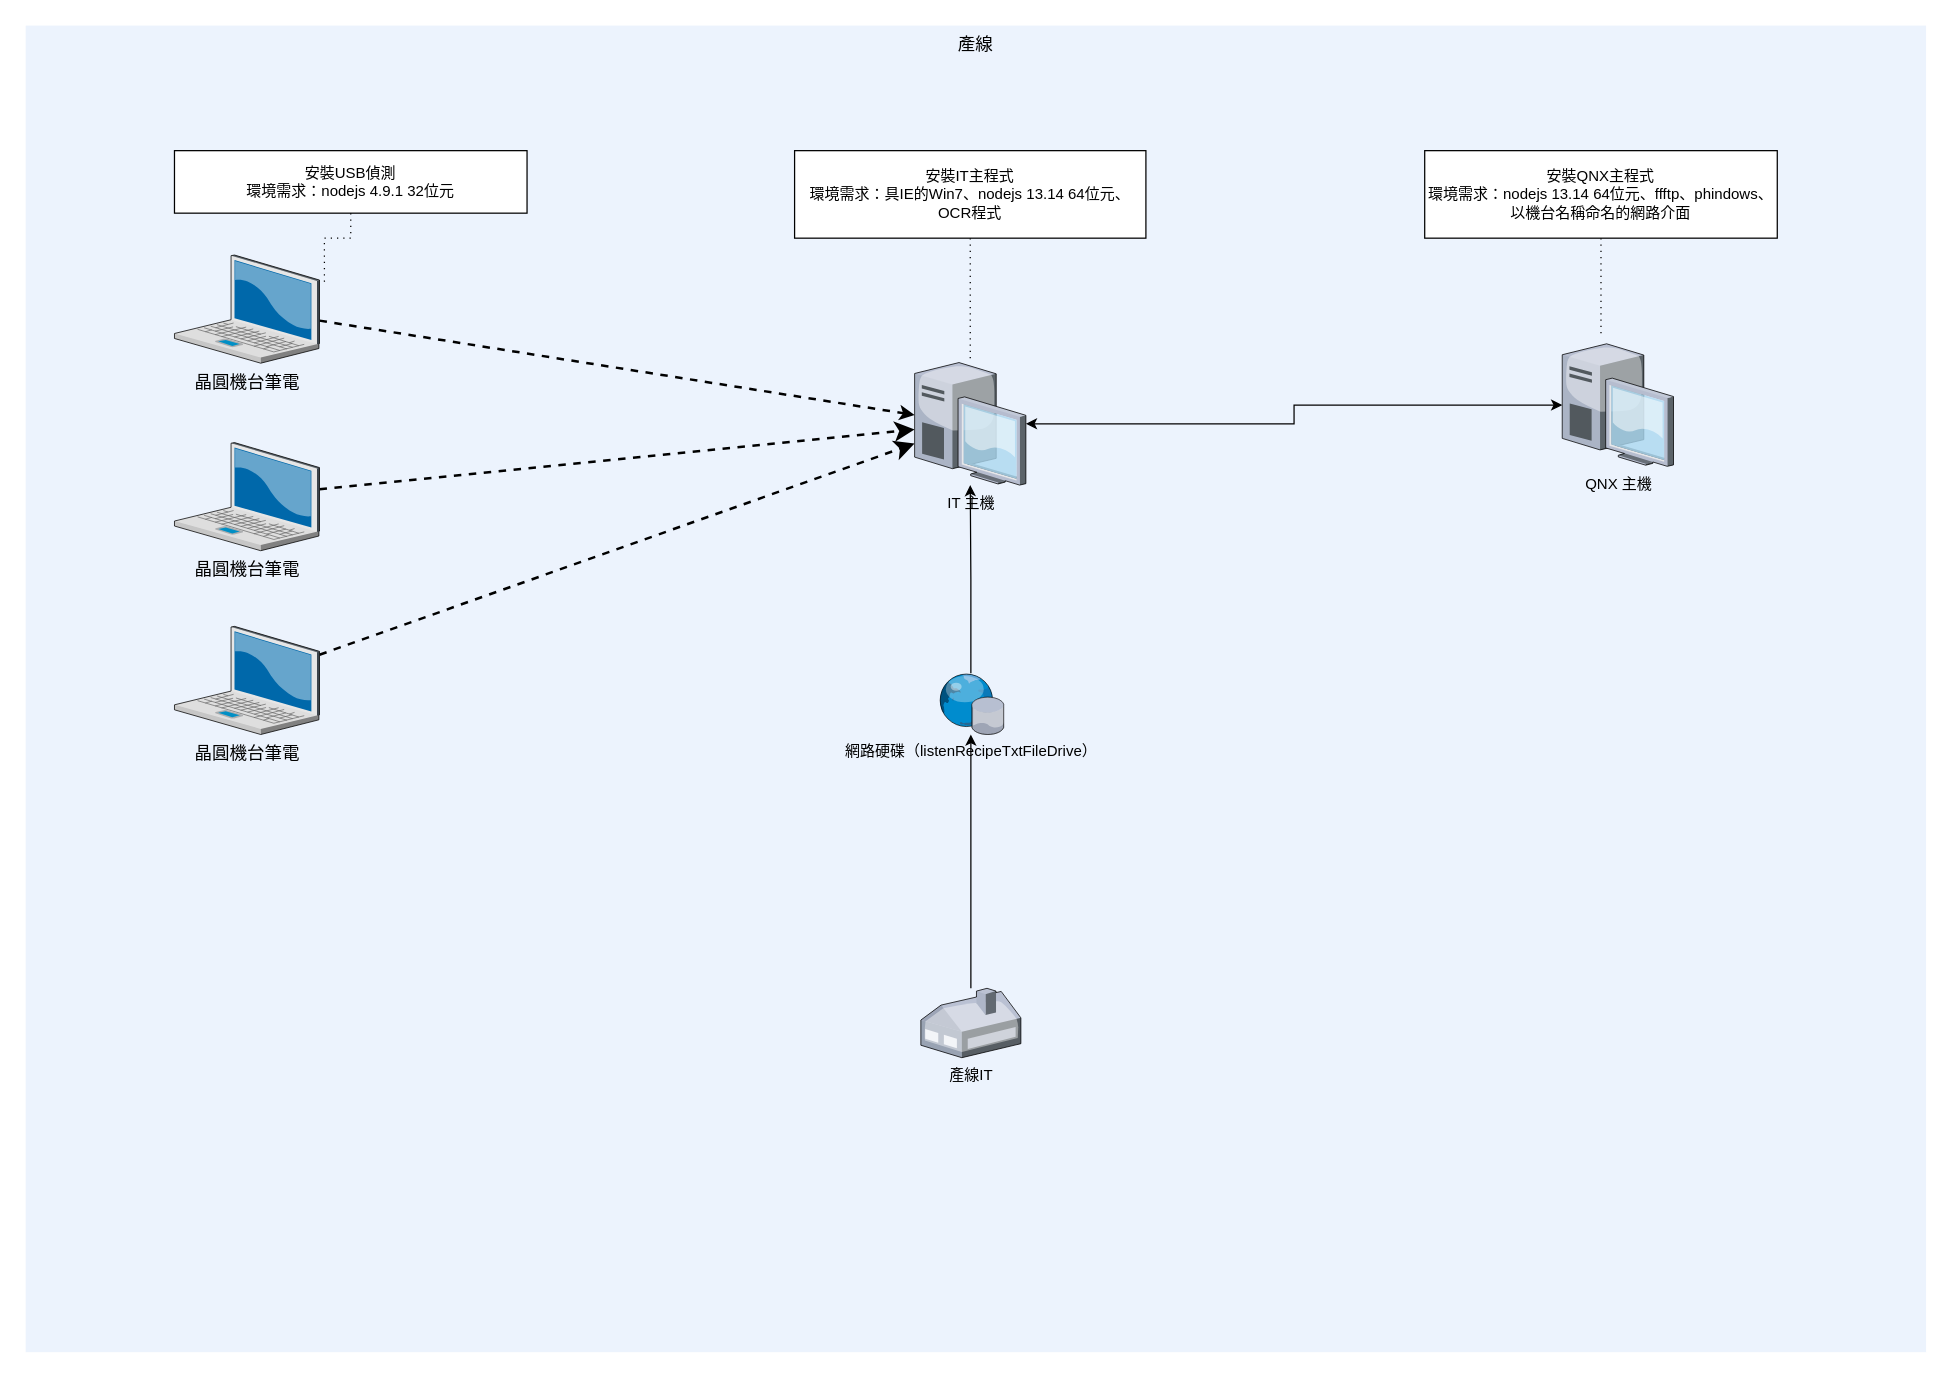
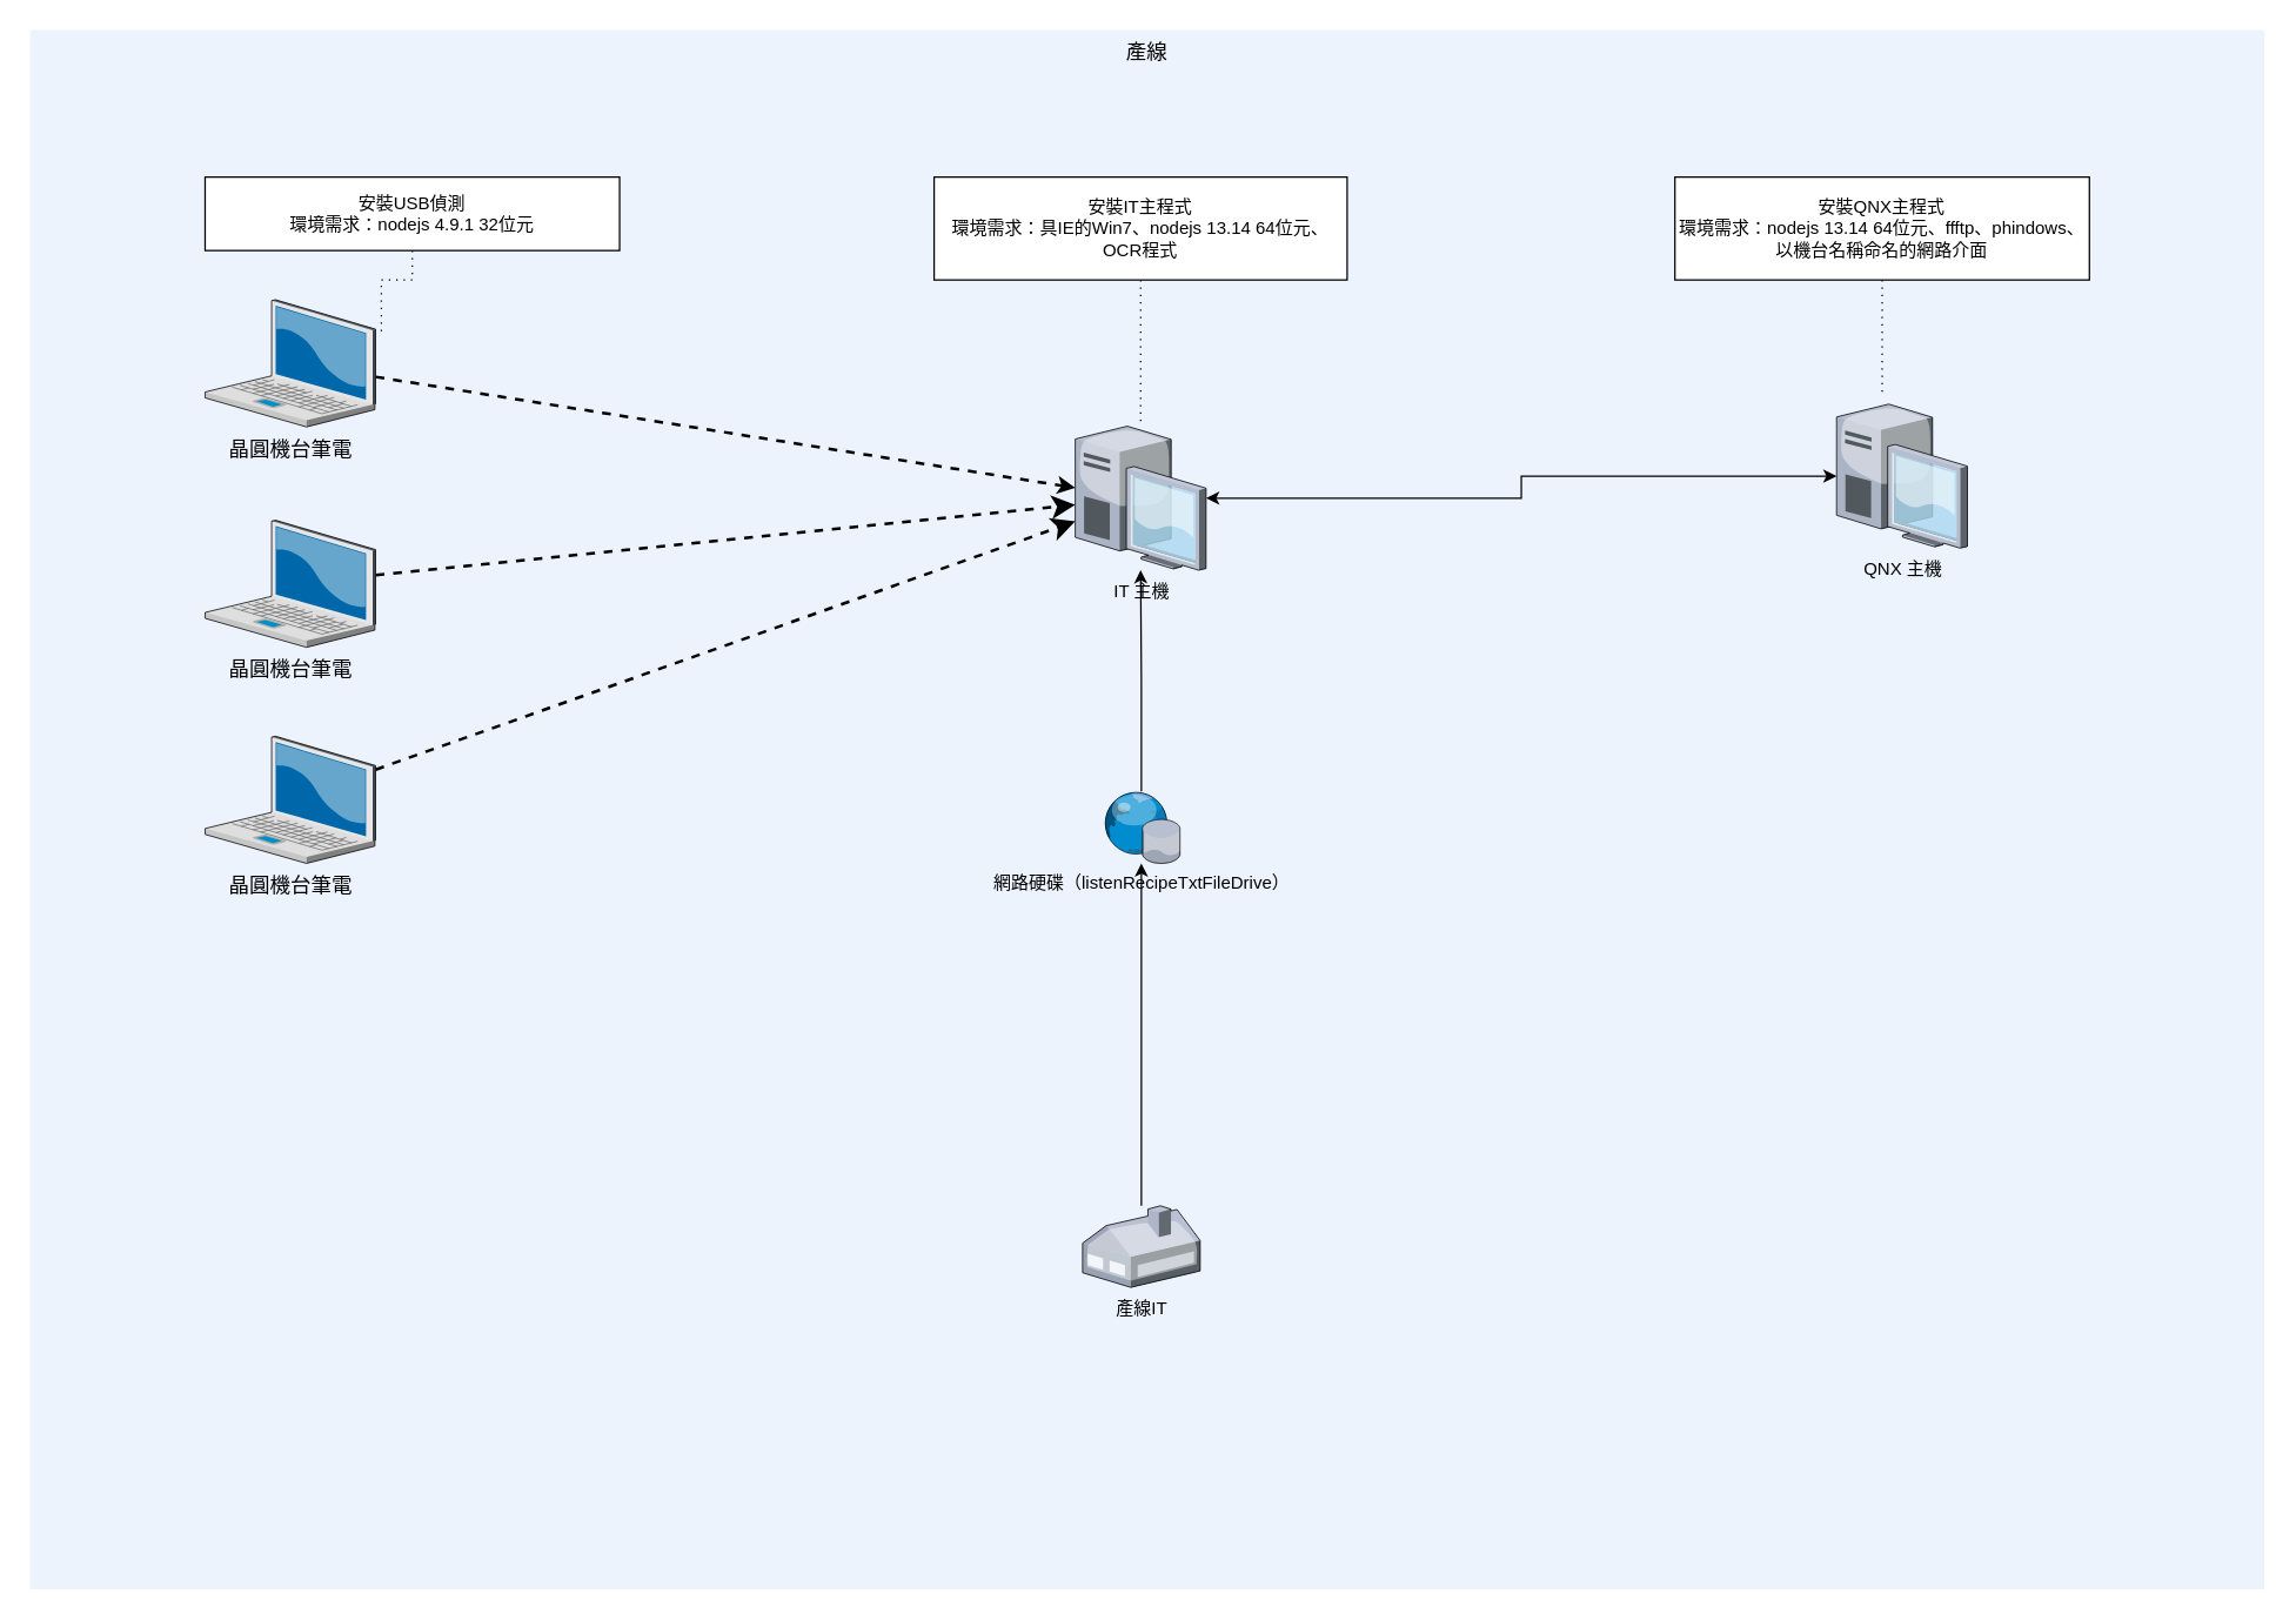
  <mxCell id="0" style=";html=1;" />
  <mxCell id="1" style=";html=1;" parent="0" />
  <mxCell id="2" value="產線" style="whiteSpace=wrap;html=1;fillColor=#dae8fc;fontSize=14;strokeColor=none;verticalAlign=top;opacity=50;movable=0;resizable=0;rotatable=0;deletable=0;editable=0;locked=1;connectable=0;" parent="1" vertex="1"><mxGeometry x="20" y="20" width="1520" height="1061" as="geometry" /></mxCell>
  <mxCell id="3" style="edgeStyle=none;rounded=0;html=1;jettySize=auto;orthogonalLoop=1;fontSize=14;endArrow=classic;endFill=1;strokeWidth=2;dashed=1;" parent="1" source="4" target="11" edge="1"><mxGeometry relative="1" as="geometry"><mxPoint x="446" y="242.195" as="targetPoint" /></mxGeometry></mxCell>
  <mxCell id="4" value="晶圓機台筆電" style="verticalLabelPosition=bottom;aspect=fixed;html=1;verticalAlign=top;strokeColor=none;shape=mxgraph.citrix.laptop_2;fillColor=#66B2FF;gradientColor=#0066CC;fontSize=14;" parent="1" vertex="1"><mxGeometry x="139" y="203.5" width="116" height="86.5" as="geometry" /></mxCell>
  <mxCell id="5" style="edgeStyle=none;rounded=0;html=1;startSize=10;endSize=10;jettySize=auto;orthogonalLoop=1;fontSize=14;endArrow=classic;endFill=1;strokeWidth=2;dashed=1;" parent="1" source="6" target="11" edge="1"><mxGeometry relative="1" as="geometry"><mxPoint x="719" y="253.5" as="targetPoint" /></mxGeometry></mxCell>
  <mxCell id="6" value="晶圓機台筆電" style="verticalLabelPosition=bottom;aspect=fixed;html=1;verticalAlign=top;strokeColor=none;shape=mxgraph.citrix.laptop_2;fillColor=#66B2FF;gradientColor=#0066CC;fontSize=14;" parent="1" vertex="1"><mxGeometry x="139" y="353.5" width="116" height="86.5" as="geometry" /></mxCell>
  <mxCell id="7" style="edgeStyle=none;rounded=0;html=1;startSize=10;endSize=10;jettySize=auto;orthogonalLoop=1;fontSize=14;endArrow=classic;endFill=1;strokeWidth=2;dashed=1;" parent="1" source="8" target="11" edge="1"><mxGeometry relative="1" as="geometry"><mxPoint x="446" y="539.195" as="targetPoint" /></mxGeometry></mxCell>
  <mxCell id="8" value="晶圓機台筆電" style="verticalLabelPosition=bottom;aspect=fixed;html=1;verticalAlign=top;strokeColor=none;shape=mxgraph.citrix.laptop_2;fillColor=#66B2FF;gradientColor=#0066CC;fontSize=14;" parent="1" vertex="1"><mxGeometry x="139" y="500.5" width="116" height="86.5" as="geometry" /></mxCell>
  <mxCell id="9" value="安裝USB偵測&lt;br&gt;環境需求：nodejs&amp;nbsp;&lt;span style=&quot;background-color: initial;&quot;&gt;4.9.1 32位元&lt;/span&gt;" style="rounded=0;whiteSpace=wrap;html=1;" parent="1" vertex="1"><mxGeometry x="139" y="120" width="282" height="50" as="geometry" /></mxCell>
  <mxCell id="10" style="edgeStyle=orthogonalEdgeStyle;rounded=0;orthogonalLoop=1;jettySize=auto;html=1;startArrow=classic;startFill=1;" parent="1" source="11" target="12" edge="1"><mxGeometry relative="1" as="geometry" /></mxCell>
  <mxCell id="11" value="IT 主機" style="verticalLabelPosition=bottom;sketch=0;aspect=fixed;html=1;verticalAlign=top;strokeColor=none;align=center;outlineConnect=0;shape=mxgraph.citrix.desktop;" parent="1" vertex="1"><mxGeometry x="731" y="289.5" width="89" height="98" as="geometry" /></mxCell>
  <mxCell id="12" value="QNX 主機" style="verticalLabelPosition=bottom;sketch=0;aspect=fixed;html=1;verticalAlign=top;strokeColor=none;align=center;outlineConnect=0;shape=mxgraph.citrix.desktop;" parent="1" vertex="1"><mxGeometry x="1249" y="274.5" width="89" height="98" as="geometry" /></mxCell>
  <mxCell id="13" style="edgeStyle=orthogonalEdgeStyle;rounded=0;orthogonalLoop=1;jettySize=auto;html=1;dashed=1;dashPattern=1 4;endArrow=none;endFill=0;" parent="1" source="14" target="11" edge="1"><mxGeometry relative="1" as="geometry" /></mxCell>
  <mxCell id="14" value="安裝IT主程式&lt;br&gt;環境需求：具IE的Win7、nodejs&lt;span style=&quot;background-color: initial;&quot;&gt;&amp;nbsp;13.14 64位元、OCR程式&lt;/span&gt;" style="rounded=0;whiteSpace=wrap;html=1;" parent="1" vertex="1"><mxGeometry x="635" y="120" width="281" height="70" as="geometry" /></mxCell>
  <mxCell id="15" style="edgeStyle=orthogonalEdgeStyle;rounded=0;orthogonalLoop=1;jettySize=auto;html=1;dashed=1;dashPattern=1 4;endArrow=none;endFill=0;" parent="1" source="16" edge="1"><mxGeometry relative="1" as="geometry"><mxPoint x="1280" y="270" as="targetPoint" /></mxGeometry></mxCell>
  <mxCell id="16" value="安裝QNX主程式&lt;br&gt;環境需求：nodejs&lt;span style=&quot;background-color: initial;&quot;&gt;&amp;nbsp;13.14 64位元、ffftp、phindows、以機台名稱命名的網路介面&lt;/span&gt;" style="rounded=0;whiteSpace=wrap;html=1;" parent="1" vertex="1"><mxGeometry x="1139" y="120" width="282" height="70" as="geometry" /></mxCell>
  <mxCell id="17" style="edgeStyle=orthogonalEdgeStyle;rounded=0;orthogonalLoop=1;jettySize=auto;html=1;exitX=0.5;exitY=1;exitDx=0;exitDy=0;" parent="1" source="16" target="16" edge="1"><mxGeometry relative="1" as="geometry" /></mxCell>
  <mxCell id="18" style="edgeStyle=orthogonalEdgeStyle;rounded=0;orthogonalLoop=1;jettySize=auto;html=1;" parent="1" source="19" target="11" edge="1"><mxGeometry relative="1" as="geometry" /></mxCell>
  <mxCell id="19" value="網路硬碟（listenRecipeTxtFileDrive）" style="verticalLabelPosition=bottom;sketch=0;aspect=fixed;html=1;verticalAlign=top;strokeColor=none;align=center;outlineConnect=0;shape=mxgraph.citrix.geolocation_database;" parent="1" vertex="1"><mxGeometry x="749.5" y="538" width="53" height="49" as="geometry" /></mxCell>
  <mxCell id="20" style="edgeStyle=orthogonalEdgeStyle;rounded=0;orthogonalLoop=1;jettySize=auto;html=1;" parent="1" source="21" target="19" edge="1"><mxGeometry relative="1" as="geometry" /></mxCell>
- <mxCell id="21" value="產線IT" style="verticalLabelPosition=bottom;sketch=0;aspect=fixed;html=1;verticalAlign=top;strokeColor=none;align=center;outlineConnect=0;shape=mxgraph.citrix.home_office;" parent="1" vertex="1"><mxGeometry x="736" y="790" width="80" height="55.5" as="geometry" /></mxCell>
+ <mxCell id="21" value="產線IT" style="verticalLabelPosition=bottom;sketch=0;aspect=fixed;html=1;verticalAlign=top;strokeColor=none;align=center;outlineConnect=0;shape=mxgraph.citrix.home_office;" parent="1" vertex="1"><mxGeometry x="736" y="820" width="80" height="55.5" as="geometry" /></mxCell>
  <mxCell id="22" style="edgeStyle=orthogonalEdgeStyle;rounded=0;orthogonalLoop=1;jettySize=auto;html=1;entryX=1.034;entryY=0.272;entryDx=0;entryDy=0;entryPerimeter=0;dashed=1;dashPattern=1 4;endArrow=none;endFill=0;" parent="1" source="9" target="4" edge="1"><mxGeometry relative="1" as="geometry" /></mxCell>
